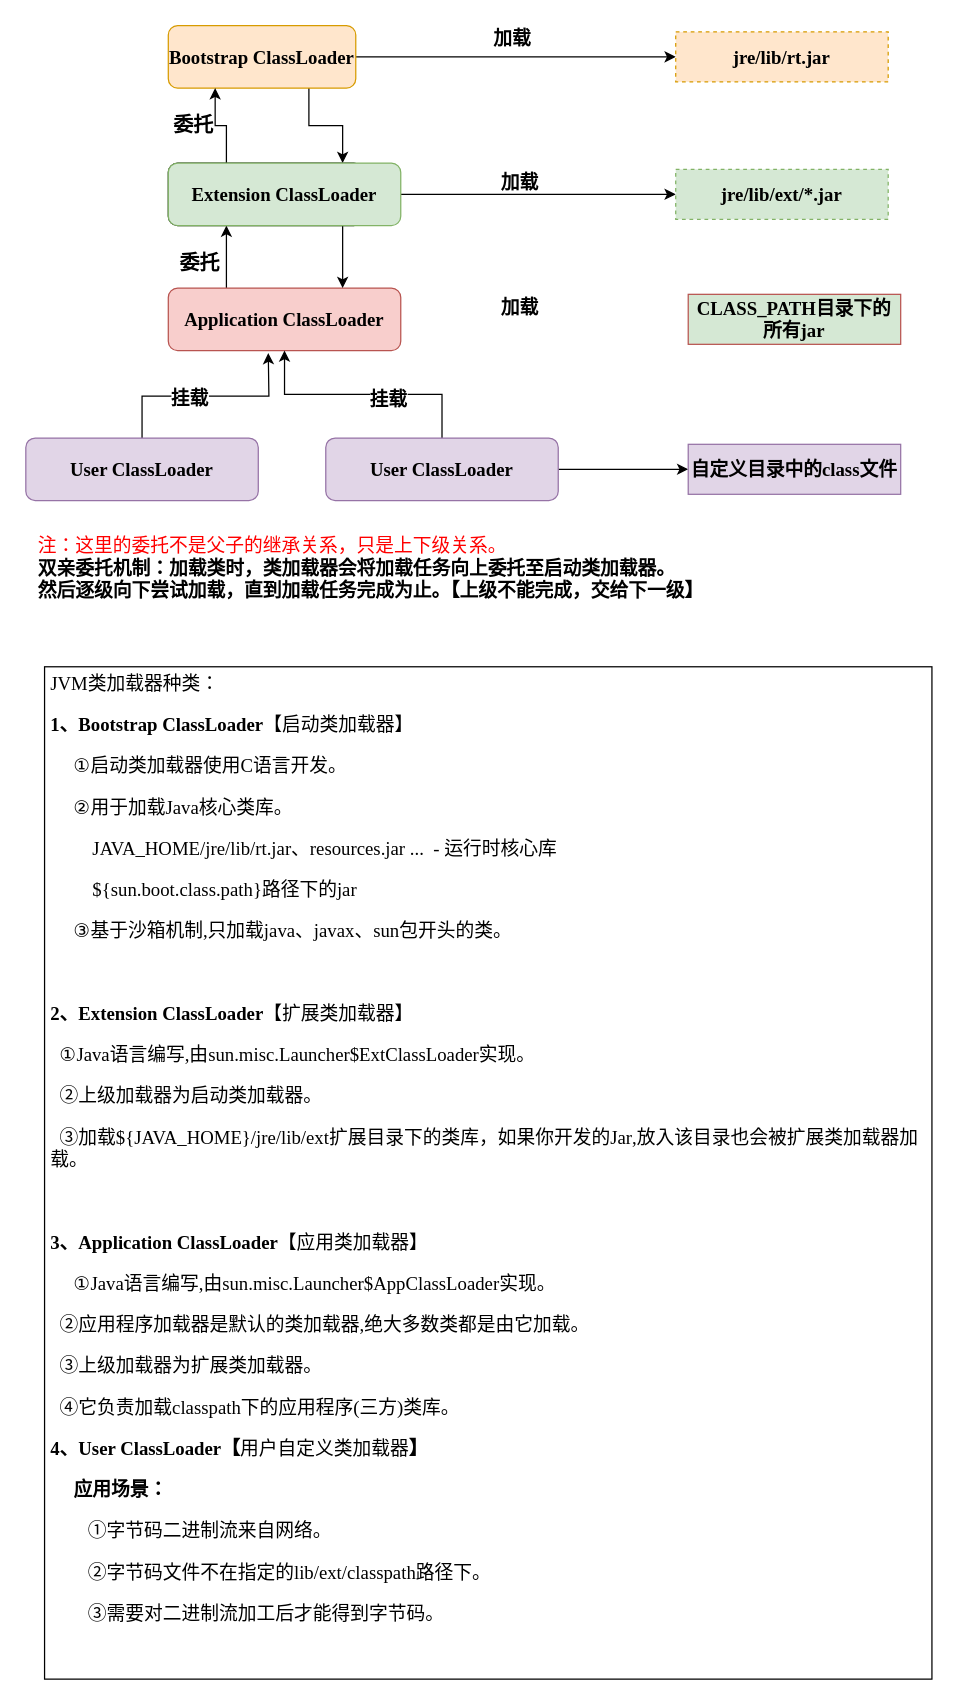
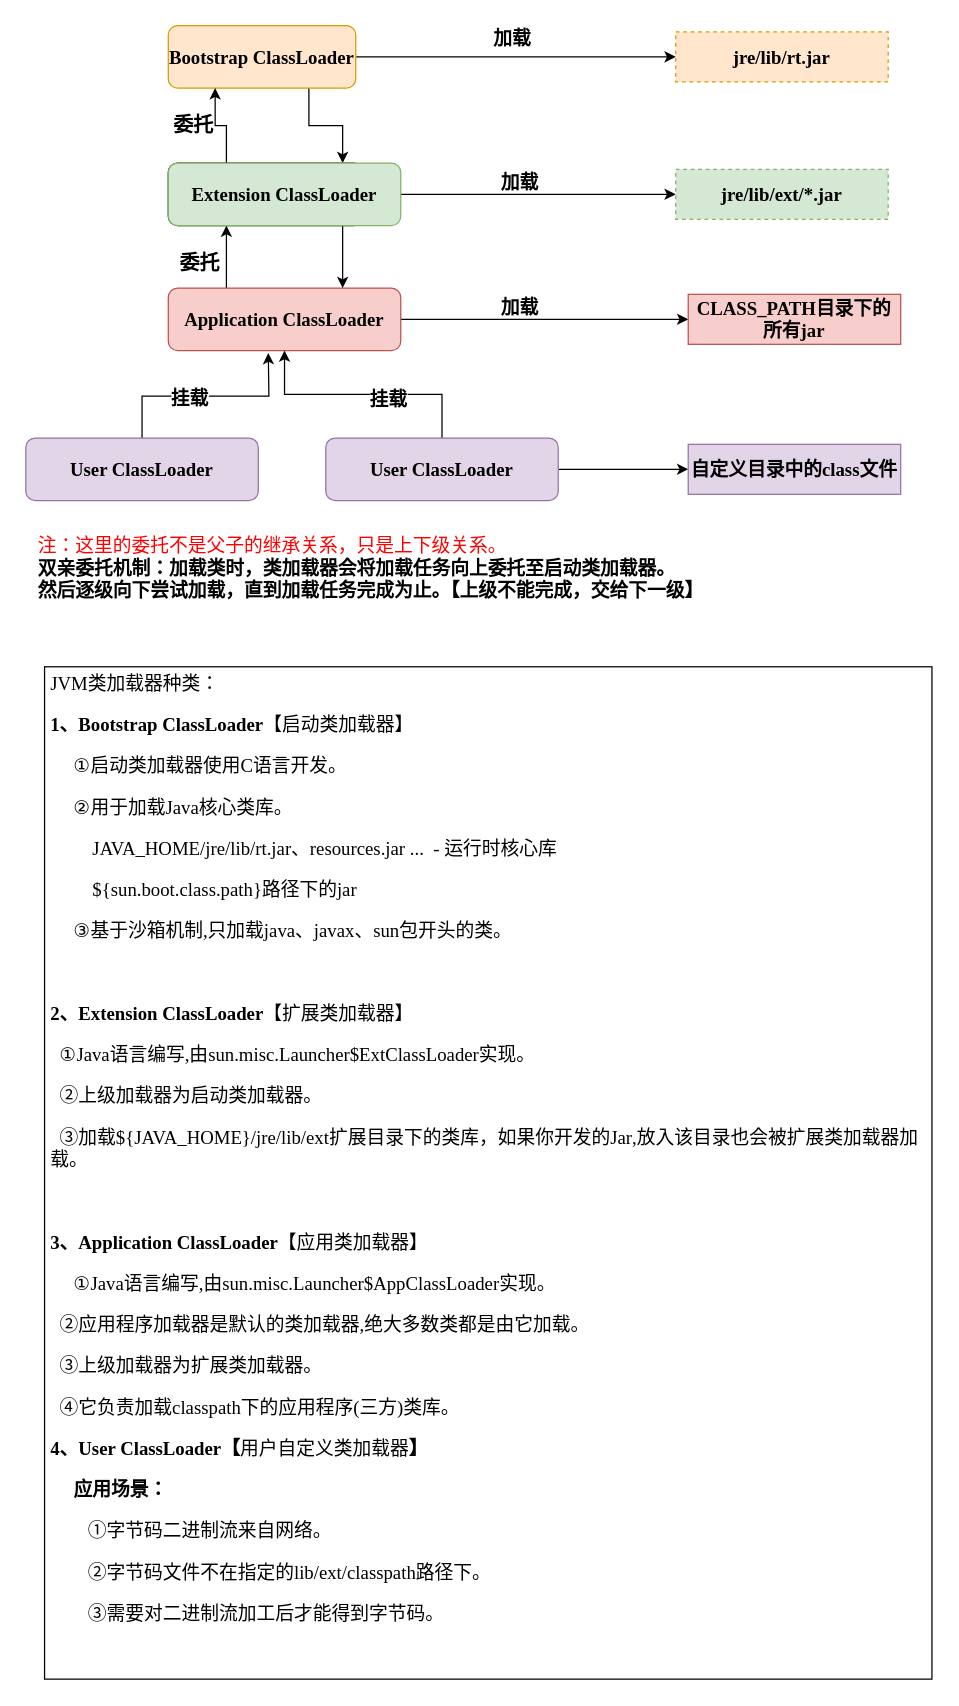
  <mxCell id="0" />
  <mxCell id="1" parent="0" />
  <mxCell id="2" value="Extenssion ClassLoader" style="rounded=1;whiteSpace=wrap;html=1;" vertex="1" parent="1"><mxGeometry x="134" y="130" width="156" height="50" as="geometry" /></mxCell>
  <mxCell id="3" style="edgeStyle=orthogonalEdgeStyle;rounded=0;orthogonalLoop=1;jettySize=auto;html=1;exitX=0.25;exitY=0;exitDx=0;exitDy=0;entryX=0.25;entryY=1;entryDx=0;entryDy=0;fontFamily=Times New Roman;fontSize=15;" edge="1" parent="1" source="5" target="14"><mxGeometry relative="1" as="geometry" /></mxCell>
+ <mxCell id="4" style="edgeStyle=none;rounded=0;orthogonalLoop=1;jettySize=auto;html=1;exitX=1;exitY=0.5;exitDx=0;exitDy=0;entryX=0;entryY=0.5;entryDx=0;entryDy=0;fontFamily=楷体;fontSize=15;" edge="1" parent="1" source="5" target="24"><mxGeometry relative="1" as="geometry" /></mxCell>
  <mxCell id="5" value="Application ClassLoader" style="rounded=1;whiteSpace=wrap;html=1;fontSize=15;fontFamily=Times New Roman;fontStyle=1;fillColor=#f8cecc;strokeColor=#b85450;" vertex="1" parent="1"><mxGeometry x="134" y="230" width="186" height="50" as="geometry" /></mxCell>
  <mxCell id="6" value="委托" style="text;html=1;align=center;verticalAlign=middle;resizable=0;points=[];autosize=1;fontSize=16;fontFamily=楷体;fontStyle=1" vertex="1" parent="1"><mxGeometry x="134" y="200" width="50" height="20" as="geometry" /></mxCell>
  <mxCell id="7" value="委托" style="text;html=1;align=center;verticalAlign=middle;resizable=0;points=[];autosize=1;fontSize=16;fontFamily=楷体;fontStyle=1" vertex="1" parent="1"><mxGeometry x="129" y="90" width="50" height="20" as="geometry" /></mxCell>
  <mxCell id="8" style="edgeStyle=orthogonalEdgeStyle;rounded=0;orthogonalLoop=1;jettySize=auto;html=1;exitX=0.75;exitY=1;exitDx=0;exitDy=0;entryX=0.75;entryY=0;entryDx=0;entryDy=0;fontFamily=Times New Roman;fontSize=15;" edge="1" parent="1" source="10" target="14"><mxGeometry relative="1" as="geometry" /></mxCell>
  <mxCell id="9" style="edgeStyle=none;rounded=0;orthogonalLoop=1;jettySize=auto;html=1;exitX=1;exitY=0.5;exitDx=0;exitDy=0;entryX=0;entryY=0.5;entryDx=0;entryDy=0;fontFamily=楷体;fontSize=15;" edge="1" parent="1" source="10" target="22"><mxGeometry relative="1" as="geometry" /></mxCell>
  <mxCell id="10" value="Bootstrap ClassLoader" style="rounded=1;whiteSpace=wrap;html=1;fontFamily=Times New Roman;fontSize=15;fontStyle=1;fillColor=#ffe6cc;strokeColor=#d79b00;" vertex="1" parent="1"><mxGeometry x="134" y="20" width="150" height="50" as="geometry" /></mxCell>
  <mxCell id="11" style="edgeStyle=orthogonalEdgeStyle;rounded=0;orthogonalLoop=1;jettySize=auto;html=1;exitX=0.25;exitY=0;exitDx=0;exitDy=0;entryX=0.25;entryY=1;entryDx=0;entryDy=0;fontFamily=Times New Roman;fontSize=15;" edge="1" parent="1" source="14" target="10"><mxGeometry relative="1" as="geometry" /></mxCell>
  <mxCell id="12" style="edgeStyle=orthogonalEdgeStyle;rounded=0;orthogonalLoop=1;jettySize=auto;html=1;exitX=0.75;exitY=1;exitDx=0;exitDy=0;entryX=0.75;entryY=0;entryDx=0;entryDy=0;fontFamily=Times New Roman;fontSize=15;" edge="1" parent="1" source="14" target="5"><mxGeometry relative="1" as="geometry" /></mxCell>
  <mxCell id="13" style="edgeStyle=none;rounded=0;orthogonalLoop=1;jettySize=auto;html=1;exitX=1;exitY=0.5;exitDx=0;exitDy=0;entryX=0;entryY=0.5;entryDx=0;entryDy=0;fontFamily=楷体;fontSize=15;" edge="1" parent="1" source="14" target="23"><mxGeometry relative="1" as="geometry" /></mxCell>
  <mxCell id="14" value="Extension ClassLoader" style="rounded=1;whiteSpace=wrap;html=1;fontFamily=Times New Roman;fontSize=15;fontStyle=1;fillColor=#d5e8d4;strokeColor=#82b366;" vertex="1" parent="1"><mxGeometry x="134" y="130" width="186" height="50" as="geometry" /></mxCell>
  <mxCell id="15" style="edgeStyle=orthogonalEdgeStyle;rounded=0;orthogonalLoop=1;jettySize=auto;html=1;exitX=0.5;exitY=0;exitDx=0;exitDy=0;fontFamily=Times New Roman;fontSize=15;" edge="1" parent="1" source="17"><mxGeometry relative="1" as="geometry"><mxPoint x="214" y="282" as="targetPoint" /></mxGeometry></mxCell>
  <mxCell id="16" value="挂载" style="edgeLabel;html=1;align=center;verticalAlign=middle;resizable=0;points=[];fontSize=15;fontFamily=楷体;fontStyle=1" vertex="1" connectable="0" parent="15"><mxGeometry x="-0.16" y="-1" relative="1" as="geometry"><mxPoint as="offset" /></mxGeometry></mxCell>
  <mxCell id="17" value="User ClassLoader" style="rounded=1;whiteSpace=wrap;html=1;fontSize=15;fontFamily=Times New Roman;fontStyle=1;align=center;fillColor=#e1d5e7;strokeColor=#9673a6;" vertex="1" parent="1"><mxGeometry x="20" y="350" width="186" height="50" as="geometry" /></mxCell>
  <mxCell id="18" style="edgeStyle=orthogonalEdgeStyle;rounded=0;orthogonalLoop=1;jettySize=auto;html=1;exitX=0.5;exitY=0;exitDx=0;exitDy=0;fontFamily=Times New Roman;fontSize=15;entryX=0.5;entryY=1;entryDx=0;entryDy=0;" edge="1" parent="1" source="21" target="5"><mxGeometry relative="1" as="geometry"><mxPoint x="230" y="290" as="targetPoint" /></mxGeometry></mxCell>
  <mxCell id="19" value="挂载" style="edgeLabel;html=1;align=center;verticalAlign=middle;resizable=0;points=[];fontSize=15;fontFamily=楷体;fontStyle=1" vertex="1" connectable="0" parent="18"><mxGeometry x="-0.194" y="3" relative="1" as="geometry"><mxPoint as="offset" /></mxGeometry></mxCell>
  <mxCell id="20" style="edgeStyle=none;rounded=0;orthogonalLoop=1;jettySize=auto;html=1;exitX=1;exitY=0.5;exitDx=0;exitDy=0;entryX=0;entryY=0.5;entryDx=0;entryDy=0;fontFamily=楷体;fontSize=15;" edge="1" parent="1" source="21" target="25"><mxGeometry relative="1" as="geometry" /></mxCell>
  <mxCell id="21" value="User ClassLoader" style="rounded=1;whiteSpace=wrap;html=1;fontSize=15;fontFamily=Times New Roman;fontStyle=1;align=center;fillColor=#e1d5e7;strokeColor=#9673a6;" vertex="1" parent="1"><mxGeometry x="260" y="350" width="186" height="50" as="geometry" /></mxCell>
  <mxCell id="22" value="jre/lib/rt.jar" style="rounded=0;whiteSpace=wrap;html=1;fontFamily=Times New Roman;fontSize=15;align=center;fontStyle=1;fillColor=#ffe6cc;strokeColor=#d79b00;dashed=1;" vertex="1" parent="1"><mxGeometry x="540" y="25" width="170" height="40" as="geometry" /></mxCell>
  <mxCell id="23" value="jre/lib/ext/*.jar" style="rounded=0;whiteSpace=wrap;html=1;fontFamily=Times New Roman;fontSize=15;align=center;fontStyle=1;fillColor=#d5e8d4;strokeColor=#82b366;dashed=1;" vertex="1" parent="1"><mxGeometry x="540" y="135" width="170" height="40" as="geometry" /></mxCell>
- <mxCell id="24" value="CLASS_PATH&lt;font face=&quot;楷体&quot;&gt;目录下的所有&lt;/font&gt;jar" style="rounded=0;whiteSpace=wrap;html=1;fontFamily=Times New Roman;fontSize=15;align=center;fontStyle=1;fillColor=#d5e8d4;strokeColor=#b85450;" vertex="1" parent="1"><mxGeometry x="550" y="235" width="170" height="40" as="geometry" /></mxCell>
+ <mxCell id="24" value="CLASS_PATH&lt;font face=&quot;楷体&quot;&gt;目录下的所有&lt;/font&gt;jar" style="rounded=0;whiteSpace=wrap;html=1;fontFamily=Times New Roman;fontSize=15;align=center;fontStyle=1;fillColor=#f8cecc;strokeColor=#b85450;" vertex="1" parent="1"><mxGeometry x="550" y="235" width="170" height="40" as="geometry" /></mxCell>
  <mxCell id="25" value="自定义目录中的&lt;font face=&quot;Times New Roman&quot;&gt;class&lt;/font&gt;文件" style="rounded=0;whiteSpace=wrap;html=1;fontFamily=楷体;fontSize=15;align=center;fontStyle=1;fillColor=#e1d5e7;strokeColor=#9673a6;" vertex="1" parent="1"><mxGeometry x="550" y="355" width="170" height="40" as="geometry" /></mxCell>
  <mxCell id="26" value="加载" style="text;html=1;align=center;verticalAlign=middle;resizable=0;points=[];autosize=1;fontSize=15;fontFamily=楷体;fontStyle=1" vertex="1" parent="1"><mxGeometry x="384" y="20" width="50" height="20" as="geometry" /></mxCell>
  <mxCell id="27" value="加载" style="text;html=1;align=center;verticalAlign=middle;resizable=0;points=[];autosize=1;fontSize=15;fontFamily=楷体;fontStyle=1" vertex="1" parent="1"><mxGeometry x="390" y="135" width="50" height="20" as="geometry" /></mxCell>
  <mxCell id="28" value="加载" style="text;html=1;align=center;verticalAlign=middle;resizable=0;points=[];autosize=1;fontSize=15;fontFamily=楷体;fontStyle=1" vertex="1" parent="1"><mxGeometry x="390" y="235" width="50" height="20" as="geometry" /></mxCell>
  <mxCell id="29" value="&lt;p&gt;&lt;span style=&quot;font-size: 15px&quot;&gt;&lt;font face=&quot;Times New Roman&quot;&gt;JVM&lt;/font&gt;类加载器种类：&lt;/span&gt;&lt;/p&gt;&lt;p&gt;&lt;span style=&quot;font-size: 15px&quot;&gt;&lt;font face=&quot;Times New Roman&quot;&gt;&lt;b&gt;1、Bootstrap ClassLoader&lt;/b&gt;【&lt;/font&gt;启动类加载器&lt;font face=&quot;Times New Roman&quot; style=&quot;font-weight: 400&quot;&gt;】&lt;/font&gt;&lt;/span&gt;&lt;/p&gt;&lt;p&gt;&lt;span style=&quot;font-size: 15px ; font-weight: 400&quot;&gt;&lt;font face=&quot;Times New Roman&quot;&gt;&amp;nbsp; &amp;nbsp; &amp;nbsp;①&lt;/font&gt;&lt;/span&gt;启动类加载器使用&lt;font face=&quot;Times New Roman&quot;&gt;C&lt;/font&gt;语言开发。&lt;/p&gt;&lt;p&gt;&lt;font face=&quot;Times New Roman&quot;&gt;&amp;nbsp; &amp;nbsp; &amp;nbsp;②&lt;/font&gt;用于加载&lt;font face=&quot;Times New Roman&quot;&gt;Java&lt;/font&gt;核心类库。&lt;/p&gt;&lt;p&gt;&lt;font face=&quot;Times New Roman&quot;&gt;&amp;nbsp; &amp;nbsp; &amp;nbsp; &amp;nbsp; &amp;nbsp;JAVA_HOME/jre/lib/rt.jar、resources.jar ...&amp;nbsp; - &lt;/font&gt;运行时核心库&lt;/p&gt;&lt;p&gt;&lt;font face=&quot;Times New Roman&quot;&gt;&amp;nbsp; &amp;nbsp; &amp;nbsp; &amp;nbsp; &amp;nbsp;${sun.boot.class.path}&lt;/font&gt;路径下的&lt;font face=&quot;Times New Roman&quot;&gt;jar&lt;/font&gt;&lt;/p&gt;&lt;p&gt;&lt;font face=&quot;Times New Roman&quot;&gt;&amp;nbsp; &amp;nbsp; &amp;nbsp;③&lt;/font&gt;基于沙箱机制,只加载&lt;font face=&quot;Times New Roman&quot;&gt;java、javax、sun&lt;/font&gt;包开头的类。&lt;/p&gt;&lt;p&gt;&lt;br&gt;&lt;/p&gt;&lt;p&gt;&lt;font face=&quot;Times New Roman&quot;&gt;&lt;b&gt;2、Extension ClassLoader&lt;/b&gt;【&lt;/font&gt;扩展类加载器&lt;font face=&quot;Times New Roman&quot;&gt;】&lt;/font&gt;&lt;/p&gt;&lt;p&gt;&amp;nbsp; ①&lt;font face=&quot;Times New Roman&quot;&gt;Java&lt;/font&gt;语言编写,由&lt;font face=&quot;Times New Roman&quot;&gt;sun.misc.Launcher$ExtClassLoader&lt;/font&gt;实现。&lt;/p&gt;&lt;p&gt;&amp;nbsp; ②上级加载器为启动类加载器。&lt;/p&gt;&lt;p&gt;&amp;nbsp; ③加载&lt;font face=&quot;Times New Roman&quot;&gt;${JAVA_HOME}/jre/lib/ext&lt;/font&gt;扩展目录下的类库，&lt;span&gt;如果你开发的&lt;font face=&quot;Times New Roman&quot;&gt;Jar&lt;/font&gt;,放入该目录也会被扩展类加载器加载。&lt;/span&gt;&lt;/p&gt;&lt;div&gt;&lt;br&gt;&lt;/div&gt;&lt;p&gt;&lt;font face=&quot;Times New Roman&quot;&gt;&lt;b&gt;3、Application ClassLoader&lt;/b&gt;【&lt;/font&gt;应用类加载器&lt;font face=&quot;Times New Roman&quot;&gt;】&lt;/font&gt;&lt;/p&gt;&lt;p&gt;&lt;font face=&quot;Times New Roman&quot;&gt;&amp;nbsp; &amp;nbsp; &amp;nbsp;&lt;/font&gt;①&lt;font face=&quot;Times New Roman&quot;&gt;Java&lt;/font&gt;语言编写,由&lt;font face=&quot;Times New Roman&quot;&gt;sun.misc.Launcher$AppClassLoader&lt;/font&gt;实现。&lt;/p&gt;&lt;p&gt;&amp;nbsp; ②应用程序加载器是默认的类加载器,绝大多数类都是由它加载。&lt;/p&gt;&lt;p&gt;&amp;nbsp; ③上级加载器为扩展类加载器。&lt;/p&gt;&lt;p&gt;&lt;/p&gt;&lt;p&gt;&amp;nbsp; ④它负责加载&lt;font face=&quot;Times New Roman&quot;&gt;classpath&lt;/font&gt;下的应用程序(三方)类库。&lt;/p&gt;&lt;p&gt;&lt;font face=&quot;Times New Roman&quot; style=&quot;font-weight: bold&quot;&gt;4、User ClassLoader【&lt;/font&gt;用户自定义类加载器&lt;font face=&quot;Times New Roman&quot; style=&quot;font-weight: bold&quot;&gt;】&lt;/font&gt;&lt;/p&gt;&lt;p&gt;&lt;font style=&quot;font-weight: bold&quot;&gt;&amp;nbsp; &amp;nbsp; &amp;nbsp;应用场景：&lt;/font&gt;&lt;/p&gt;&lt;p&gt;&lt;b&gt;&amp;nbsp; &amp;nbsp; &amp;nbsp; &amp;nbsp; &lt;/b&gt;①字节码二进制流来自网络。&lt;/p&gt;&lt;p&gt;&amp;nbsp; &amp;nbsp; &amp;nbsp; &amp;nbsp; ②字节码文件不在指定的&lt;font face=&quot;Times New Roman&quot;&gt;lib/ext/classpath&lt;/font&gt;路径下。&lt;/p&gt;&lt;p&gt;&lt;font&gt;&lt;/font&gt;&lt;/p&gt;&lt;p&gt;&amp;nbsp; &amp;nbsp; &amp;nbsp; &amp;nbsp; ③需要对二进制流加工后才能得到字节码。&lt;/p&gt;&lt;p&gt;&lt;font face=&quot;Times New Roman&quot; style=&quot;font-weight: bold&quot;&gt;&lt;br&gt;&lt;/font&gt;&lt;/p&gt;&lt;p&gt;&lt;font face=&quot;Times New Roman&quot; style=&quot;font-weight: bold&quot;&gt;&lt;br&gt;&lt;/font&gt;&lt;/p&gt;" style="text;html=1;fillColor=none;spacing=5;spacingTop=-20;whiteSpace=wrap;overflow=hidden;rounded=0;fontFamily=楷体;fontSize=15;align=left;verticalAlign=top;strokeColor=#000000;" vertex="1" parent="1"><mxGeometry x="35" y="533" width="710" height="810" as="geometry" /></mxCell>
  <mxCell id="30" value="注：这里的委托不是父子的继承关系，只是上下级关系。&lt;br&gt;&lt;b&gt;&lt;font color=&quot;#000000&quot;&gt;双亲委托机制：加载类时，类加载器会将加载任务向上委托至启动类加载器。&lt;br&gt;然后逐级向下尝试加载，直到加载任务完成为止。【上级不能完成，交给下一级】&lt;/font&gt;&lt;/b&gt;" style="text;html=1;strokeColor=none;fillColor=none;align=left;verticalAlign=top;whiteSpace=wrap;rounded=0;fontFamily=楷体;fontSize=15;fontColor=#FF0000;" vertex="1" parent="1"><mxGeometry x="28" y="421" width="676" height="76" as="geometry" /></mxCell>
